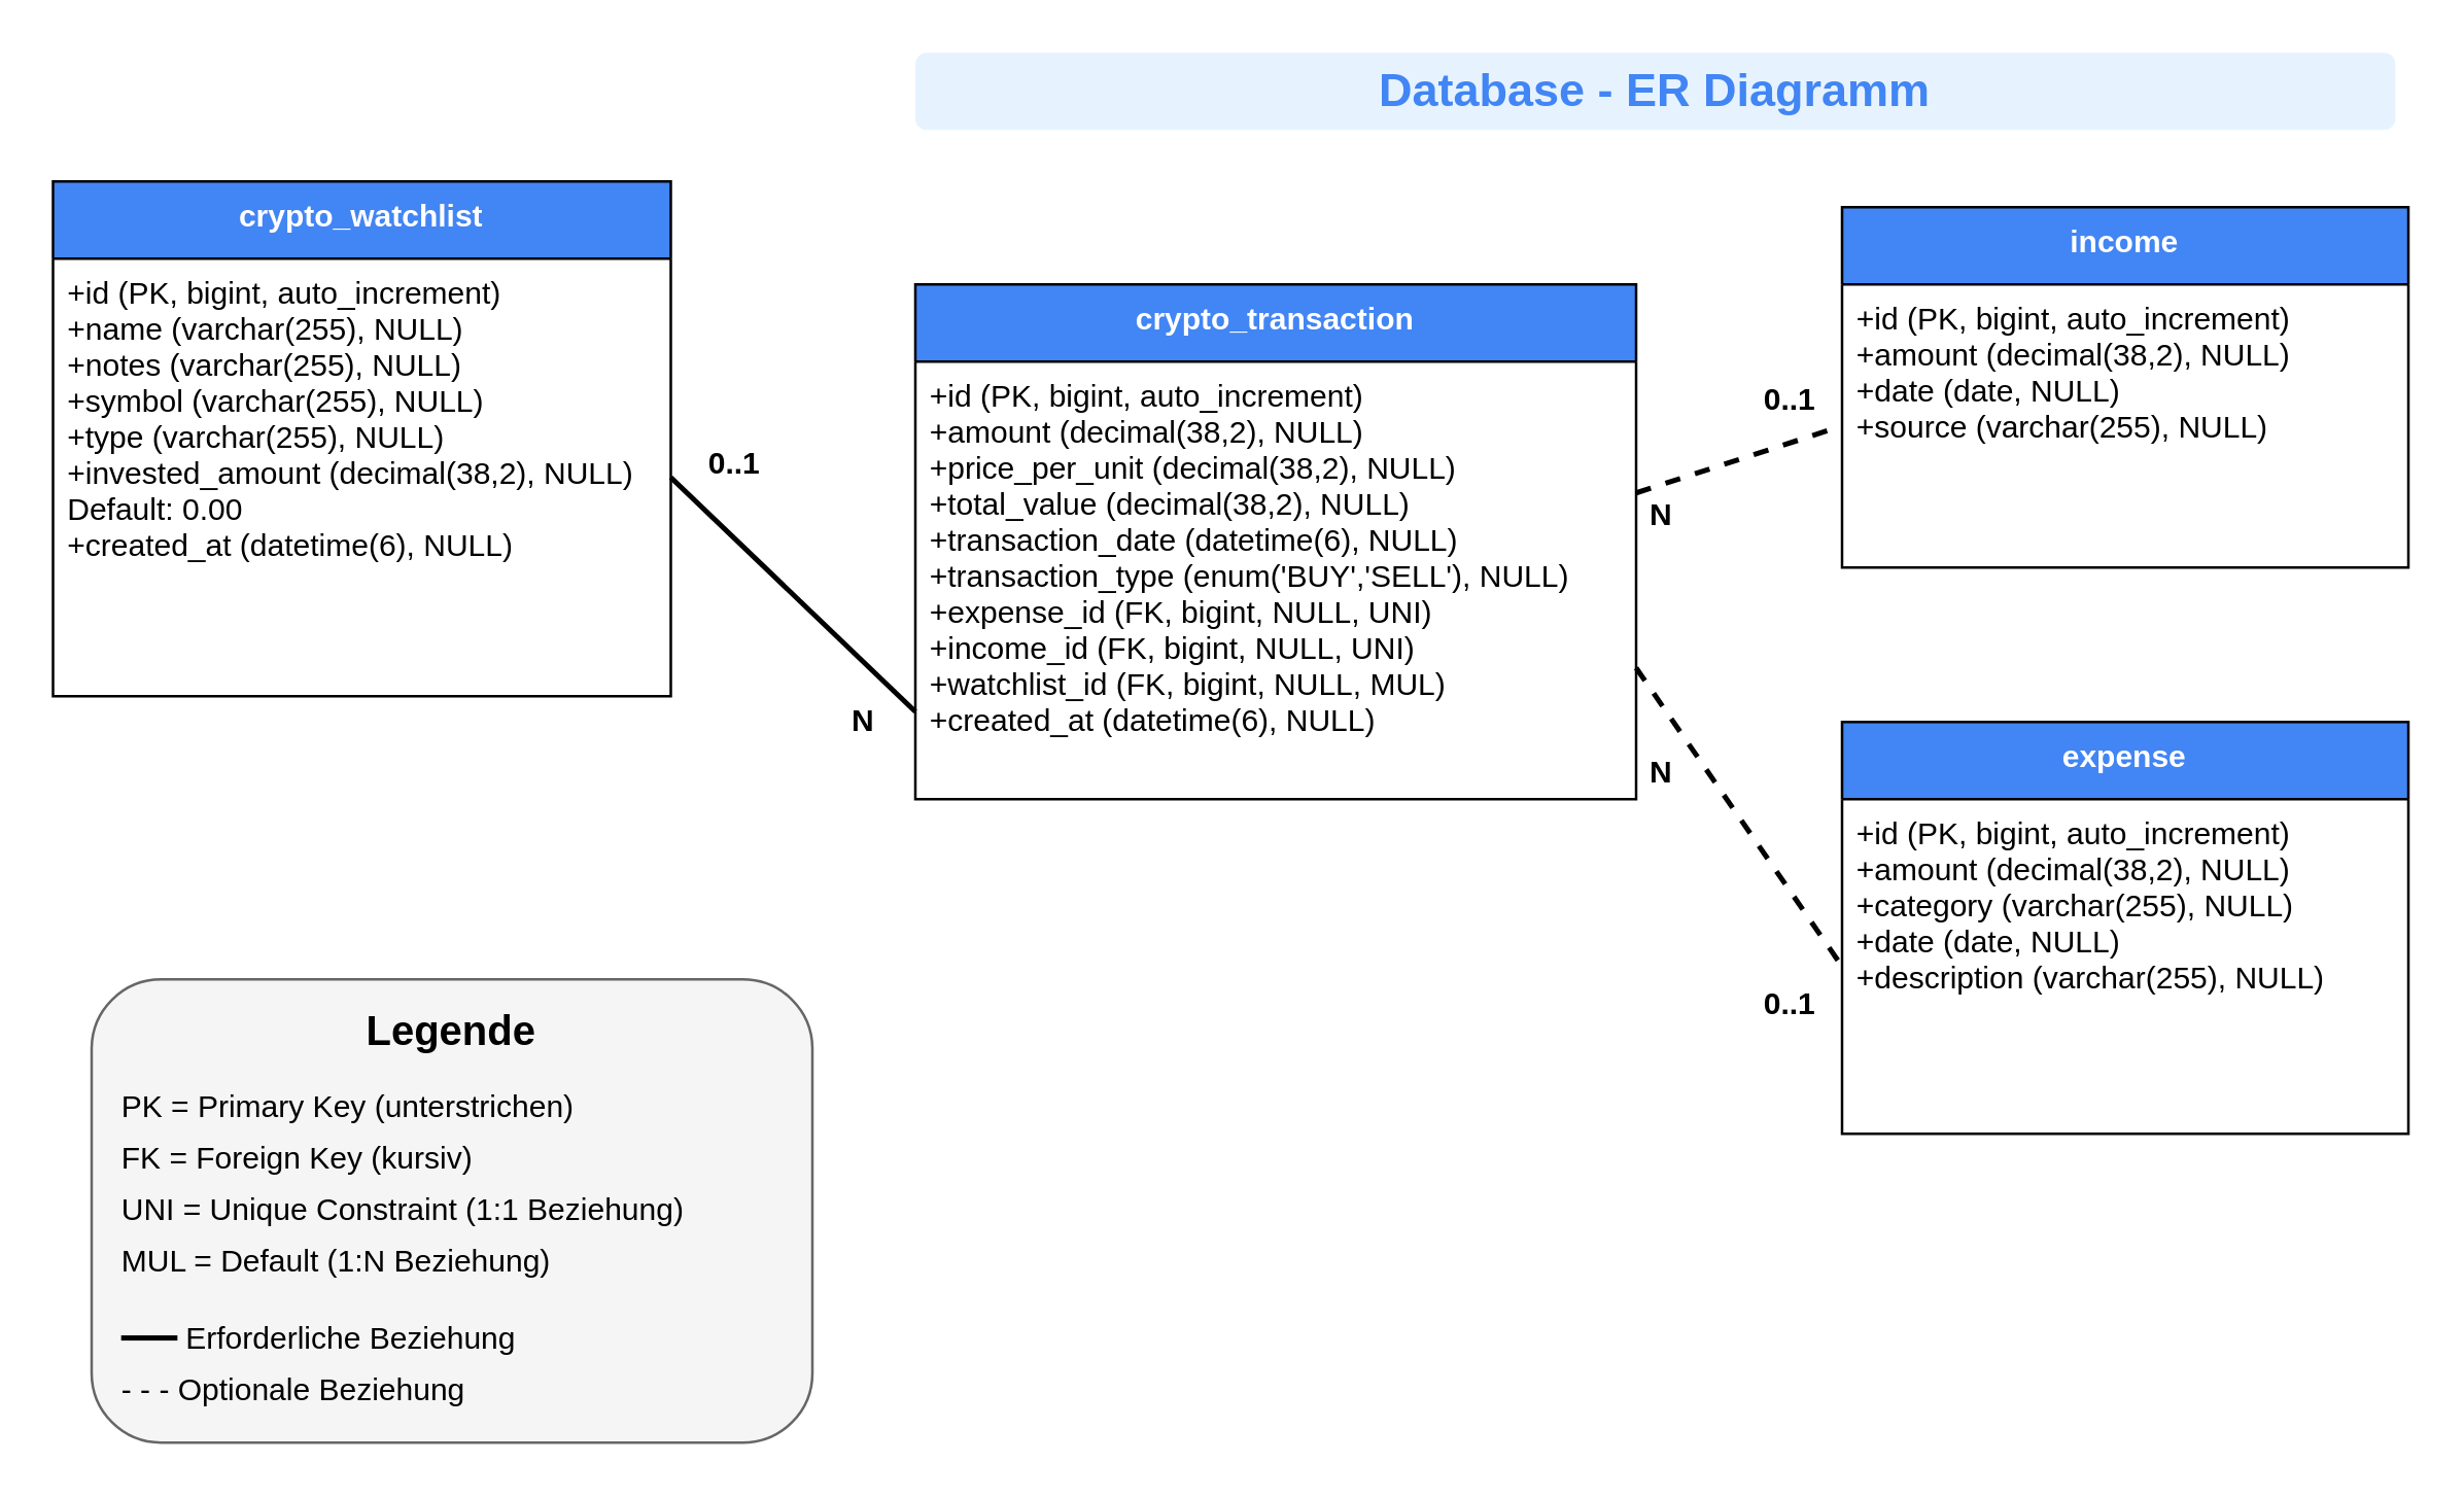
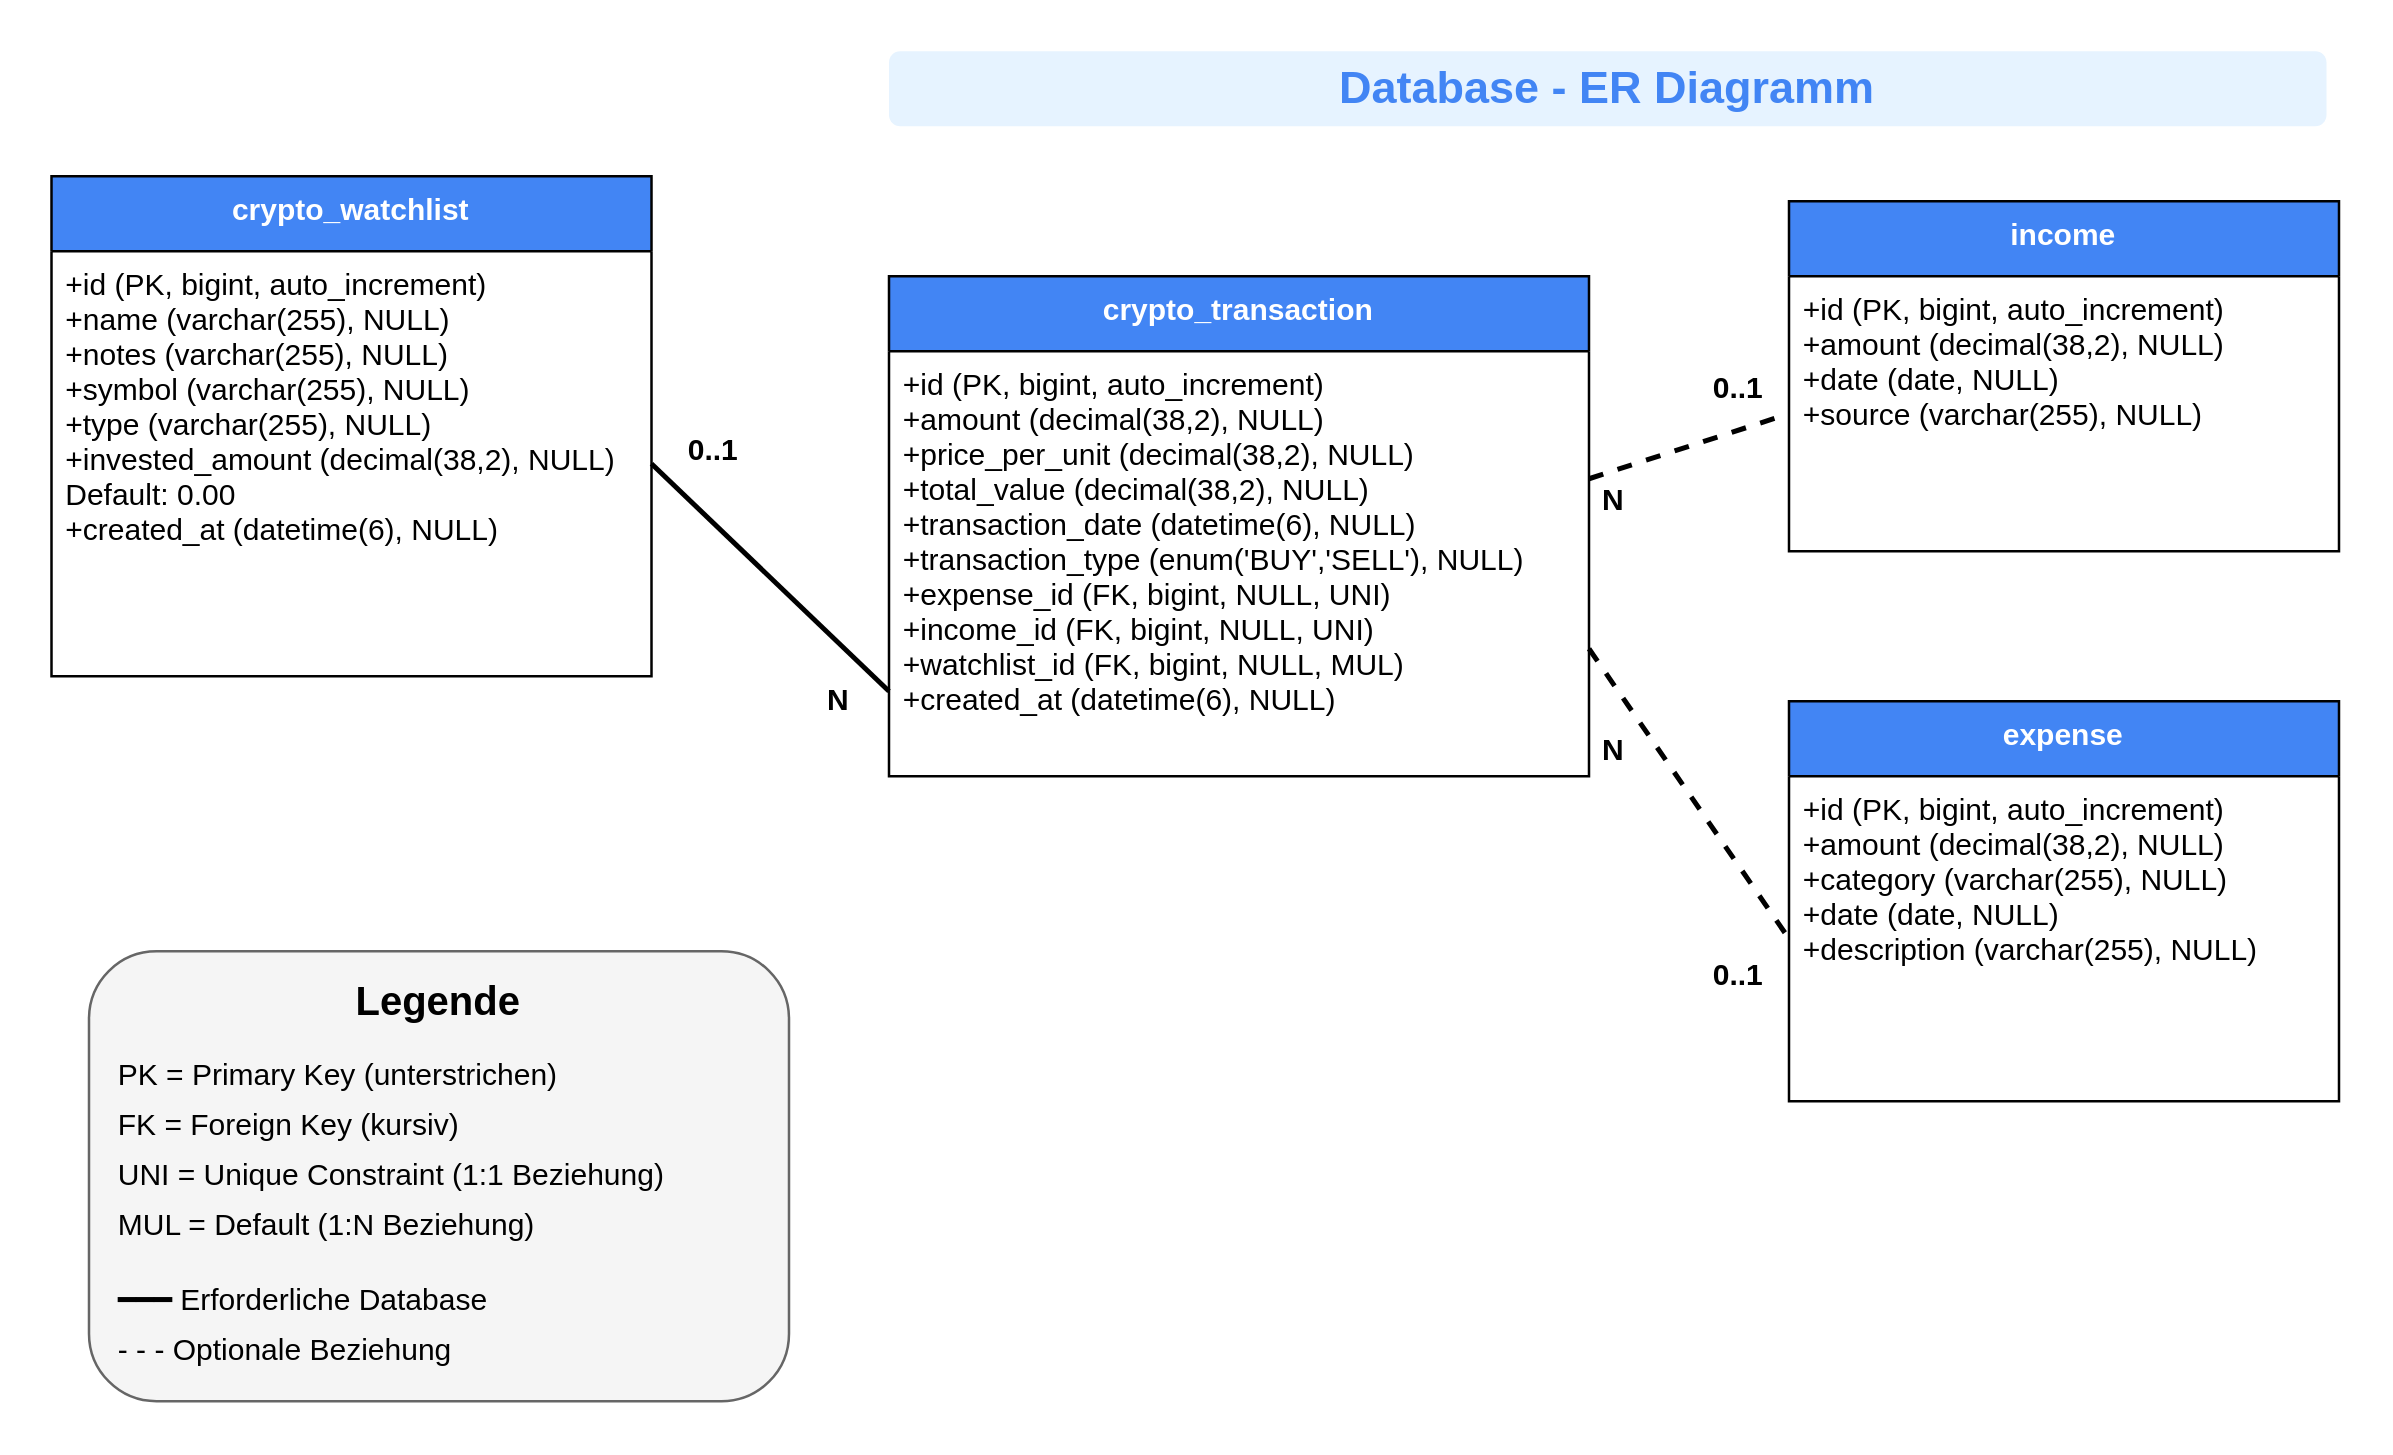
  <mxCell id="0" />
  <mxCell id="1" parent="0" />
  <mxCell id="2" value="crypto_watchlist" style="swimlane;fontStyle=1;align=center;verticalAlign=top;childLayout=stackLayout;horizontal=1;startSize=30;horizontalStack=0;resizeParent=1;resizeParentMax=0;resizeLast=0;collapsible=1;marginBottom=0;fillColor=#4285F4;fontColor=#FFFFFF;strokeColor=#000000;" parent="1" vertex="1"><mxGeometry x="20" y="70" width="240" height="200" as="geometry"><mxRectangle x="80" y="80" width="50" height="40" as="alternateBounds" /></mxGeometry></mxCell>
  <mxCell id="3" value="+id (PK, bigint, auto_increment)&#10;+name (varchar(255), NULL)&#10;+notes (varchar(255), NULL)&#10;+symbol (varchar(255), NULL)&#10;+type (varchar(255), NULL)&#10;+invested_amount (decimal(38,2), NULL)&#10;  Default: 0.00&#10;+created_at (datetime(6), NULL)" style="text;strokeColor=none;fillColor=none;align=left;verticalAlign=top;spacingLeft=4;spacingRight=4;overflow=hidden;points=[[0,0.5],[1,0.5]];portConstraint=eastwest;" parent="2" vertex="1"><mxGeometry y="30" width="240" height="170" as="geometry" /></mxCell>
  <mxCell id="4" value="crypto_transaction" style="swimlane;fontStyle=1;align=center;verticalAlign=top;childLayout=stackLayout;horizontal=1;startSize=30;horizontalStack=0;resizeParent=1;resizeParentMax=0;resizeLast=0;collapsible=1;marginBottom=0;fillColor=#4285F4;fontColor=#FFFFFF;strokeColor=#000000;" parent="1" vertex="1"><mxGeometry x="355" y="110" width="280" height="200" as="geometry" /></mxCell>
  <mxCell id="5" value="+id (PK, bigint, auto_increment)&#10;+amount (decimal(38,2), NULL)&#10;+price_per_unit (decimal(38,2), NULL)&#10;+total_value (decimal(38,2), NULL)&#10;+transaction_date (datetime(6), NULL)&#10;+transaction_type (enum('BUY','SELL'), NULL)&#10;+expense_id (FK, bigint, NULL, UNI)&#10;+income_id (FK, bigint, NULL, UNI)&#10;+watchlist_id (FK, bigint, NULL, MUL)&#10;+created_at (datetime(6), NULL)" style="text;strokeColor=none;fillColor=none;align=left;verticalAlign=top;spacingLeft=4;spacingRight=4;overflow=hidden;points=[[0,0.5],[1,0.5]];portConstraint=eastwest;" parent="4" vertex="1"><mxGeometry y="30" width="280" height="170" as="geometry" /></mxCell>
  <mxCell id="6" value="income" style="swimlane;fontStyle=1;align=center;verticalAlign=top;childLayout=stackLayout;horizontal=1;startSize=30;horizontalStack=0;resizeParent=1;resizeParentMax=0;resizeLast=0;collapsible=1;marginBottom=0;fillColor=#4285F4;fontColor=#FFFFFF;strokeColor=#000000;" parent="1" vertex="1"><mxGeometry x="715" y="80" width="220" height="140" as="geometry" /></mxCell>
  <mxCell id="7" value="+id (PK, bigint, auto_increment)&#10;+amount (decimal(38,2), NULL)&#10;+date (date, NULL)&#10;+source (varchar(255), NULL)" style="text;strokeColor=none;fillColor=none;align=left;verticalAlign=top;spacingLeft=4;spacingRight=4;overflow=hidden;points=[[0,0.5],[1,0.5]];portConstraint=eastwest;" parent="6" vertex="1"><mxGeometry y="30" width="220" height="110" as="geometry" /></mxCell>
  <mxCell id="8" value="expense" style="swimlane;fontStyle=1;align=center;verticalAlign=top;childLayout=stackLayout;horizontal=1;startSize=30;horizontalStack=0;resizeParent=1;resizeParentMax=0;resizeLast=0;collapsible=1;marginBottom=0;fillColor=#4285F4;fontColor=#FFFFFF;strokeColor=#000000;" parent="1" vertex="1"><mxGeometry x="715" y="280" width="220" height="160" as="geometry" /></mxCell>
  <mxCell id="9" value="+id (PK, bigint, auto_increment)&#10;+amount (decimal(38,2), NULL)&#10;+category (varchar(255), NULL)&#10;+date (date, NULL)&#10;+description (varchar(255), NULL)" style="text;strokeColor=none;fillColor=none;align=left;verticalAlign=top;spacingLeft=4;spacingRight=4;overflow=hidden;points=[[0,0.5],[1,0.5]];portConstraint=eastwest;" parent="8" vertex="1"><mxGeometry y="30" width="220" height="130" as="geometry" /></mxCell>
  <mxCell id="10" value="" style="endArrow=none;html=1;rounded=0;exitX=0;exitY=0.8;exitDx=0;exitDy=0;entryX=1;entryY=0.5;entryDx=0;entryDy=0;strokeWidth=2;" parent="1" source="5" target="3" edge="1"><mxGeometry width="50" height="50" relative="1" as="geometry"><mxPoint x="455" y="400" as="sourcePoint" /><mxPoint x="505" y="350" as="targetPoint" /></mxGeometry></mxCell>
  <mxCell id="11" value="N" style="text;html=1;strokeColor=none;fillColor=none;align=center;verticalAlign=middle;whiteSpace=wrap;rounded=0;fontStyle=1;fontSize=12;" parent="1" vertex="1"><mxGeometry x="325" y="270" width="20" height="20" as="geometry" /></mxCell>
  <mxCell id="12" value="0..1" style="text;html=1;strokeColor=none;fillColor=none;align=center;verticalAlign=middle;whiteSpace=wrap;rounded=0;fontStyle=1;fontSize=12;" parent="1" vertex="1"><mxGeometry x="270" y="170" width="30" height="20" as="geometry" /></mxCell>
  <mxCell id="13" value="" style="endArrow=none;html=1;rounded=0;exitX=1;exitY=0.3;exitDx=0;exitDy=0;entryX=0;entryY=0.5;entryDx=0;entryDy=0;dashed=1;strokeWidth=2;" parent="1" source="5" target="7" edge="1"><mxGeometry width="50" height="50" relative="1" as="geometry"><mxPoint x="455" y="300" as="sourcePoint" /><mxPoint x="505" y="250" as="targetPoint" /></mxGeometry></mxCell>
  <mxCell id="14" value="N" style="text;html=1;strokeColor=none;fillColor=none;align=center;verticalAlign=middle;whiteSpace=wrap;rounded=0;fontStyle=1;fontSize=12;" parent="1" vertex="1"><mxGeometry x="635" y="190" width="20" height="20" as="geometry" /></mxCell>
  <mxCell id="15" value="0..1" style="text;html=1;strokeColor=none;fillColor=none;align=center;verticalAlign=middle;whiteSpace=wrap;rounded=0;fontStyle=1;fontSize=12;" parent="1" vertex="1"><mxGeometry x="675" y="140" width="40" height="30" as="geometry" /></mxCell>
  <mxCell id="16" value="" style="endArrow=none;html=1;rounded=0;exitX=1;exitY=0.7;exitDx=0;exitDy=0;entryX=0;entryY=0.5;entryDx=0;entryDy=0;dashed=1;strokeWidth=2;" parent="1" source="5" target="9" edge="1"><mxGeometry width="50" height="50" relative="1" as="geometry"><mxPoint x="455" y="400" as="sourcePoint" /><mxPoint x="505" y="350" as="targetPoint" /></mxGeometry></mxCell>
  <mxCell id="17" value="N" style="text;html=1;strokeColor=none;fillColor=none;align=center;verticalAlign=middle;whiteSpace=wrap;rounded=0;fontStyle=1;fontSize=12;" parent="1" vertex="1"><mxGeometry x="635" y="290" width="20" height="20" as="geometry" /></mxCell>
  <mxCell id="18" value="0..1" style="text;html=1;strokeColor=none;fillColor=none;align=center;verticalAlign=middle;whiteSpace=wrap;rounded=0;fontStyle=1;fontSize=12;" parent="1" vertex="1"><mxGeometry x="680" y="380" width="30" height="20" as="geometry" /></mxCell>
  <mxCell id="19" value="" style="rounded=1;whiteSpace=wrap;html=1;fillColor=#f5f5f5;strokeColor=#666666;" parent="1" vertex="1"><mxGeometry x="35" y="380" width="280" height="180" as="geometry" /></mxCell>
  <mxCell id="20" value="Legende" style="text;html=1;strokeColor=none;fillColor=none;align=center;verticalAlign=middle;whiteSpace=wrap;rounded=0;fontStyle=1;fontSize=16;" parent="1" vertex="1"><mxGeometry x="125" y="390" width="100" height="20" as="geometry" /></mxCell>
  <mxCell id="21" value="PK = Primary Key (unterstrichen)" style="text;html=1;strokeColor=none;fillColor=none;align=left;verticalAlign=middle;whiteSpace=wrap;rounded=0;" parent="1" vertex="1"><mxGeometry x="45" y="420" width="200" height="20" as="geometry" /></mxCell>
  <mxCell id="22" value="FK = Foreign Key (kursiv)" style="text;html=1;strokeColor=none;fillColor=none;align=left;verticalAlign=middle;whiteSpace=wrap;rounded=0;" parent="1" vertex="1"><mxGeometry x="45" y="440" width="200" height="20" as="geometry" /></mxCell>
  <mxCell id="23" value="UNI = Unique Constraint (1:1 Beziehung)" style="text;html=1;strokeColor=none;fillColor=none;align=left;verticalAlign=middle;whiteSpace=wrap;rounded=0;" parent="1" vertex="1"><mxGeometry x="45" y="460" width="250" height="20" as="geometry" /></mxCell>
  <mxCell id="24" value="MUL = Default (1:N Beziehung)" style="text;html=1;strokeColor=none;fillColor=none;align=left;verticalAlign=middle;whiteSpace=wrap;rounded=0;" parent="1" vertex="1"><mxGeometry x="45" y="480" width="250" height="20" as="geometry" /></mxCell>
- <mxCell id="25" value="━━━ Erforderliche Beziehung" style="text;html=1;strokeColor=none;fillColor=none;align=left;verticalAlign=middle;whiteSpace=wrap;rounded=0;" parent="1" vertex="1"><mxGeometry x="45" y="510" width="200" height="20" as="geometry" /></mxCell>
+ <mxCell id="25" value="━━━ Erforderliche Database" style="text;html=1;strokeColor=none;fillColor=none;align=left;verticalAlign=middle;whiteSpace=wrap;rounded=0;" parent="1" vertex="1"><mxGeometry x="45" y="510" width="200" height="20" as="geometry" /></mxCell>
  <mxCell id="26" value="- - - Optionale Beziehung" style="text;html=1;strokeColor=none;fillColor=none;align=left;verticalAlign=middle;whiteSpace=wrap;rounded=0;" parent="1" vertex="1"><mxGeometry x="45" y="530" width="200" height="20" as="geometry" /></mxCell>
  <mxCell id="27" value="Database - ER Diagramm" style="text;html=1;strokeColor=none;fillColor=#E6F3FF;align=center;verticalAlign=middle;whiteSpace=wrap;rounded=1;fontStyle=1;fontSize=18;fontColor=#4285F4;" parent="1" vertex="1"><mxGeometry x="355" y="20" width="575" height="30" as="geometry" /></mxCell>
